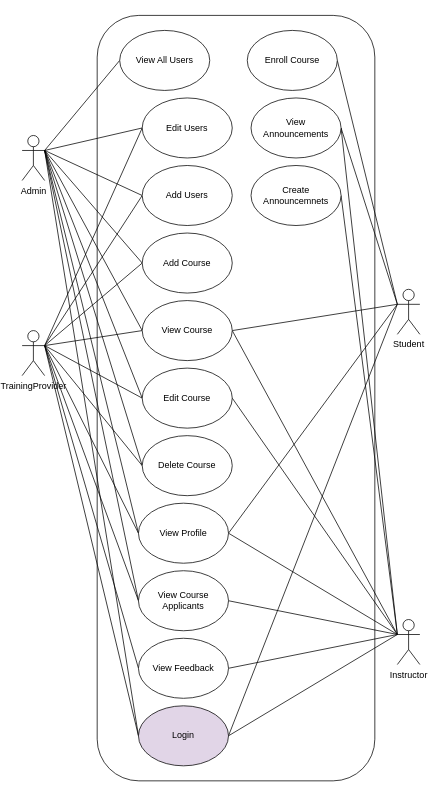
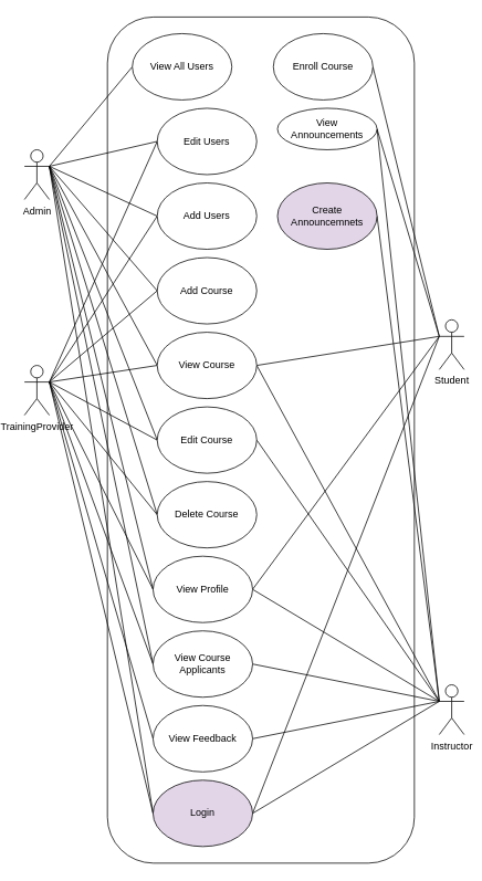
  <mxCell id="0" />
  <mxCell id="1" parent="0" />
  <mxCell id="2" value="" style="rounded=1;whiteSpace=wrap;html=1;" parent="1" vertex="1"><mxGeometry x="120" width="370" height="1020" as="geometry" y="20" /></mxCell>
  <mxCell id="3" style="rounded=0;orthogonalLoop=1;jettySize=auto;html=1;exitX=0;exitY=0.5;exitDx=0;exitDy=0;entryX=1;entryY=0.333;entryDx=0;entryDy=0;entryPerimeter=0;endArrow=none;endFill=0;" parent="1" source="4" target="26" edge="1"><mxGeometry relative="1" as="geometry" /></mxCell>
  <mxCell id="4" value="View All Users" style="ellipse;whiteSpace=wrap;html=1;" parent="1" vertex="1"><mxGeometry x="150" y="40" width="120" height="80" as="geometry" /></mxCell>
  <mxCell id="5" style="rounded=0;orthogonalLoop=1;jettySize=auto;html=1;exitX=0;exitY=0.5;exitDx=0;exitDy=0;entryX=1;entryY=0.333;entryDx=0;entryDy=0;entryPerimeter=0;endArrow=none;endFill=0;" parent="1" source="7" target="26" edge="1"><mxGeometry relative="1" as="geometry" /></mxCell>
  <mxCell id="6" style="edgeStyle=none;html=1;exitX=0;exitY=0.5;exitDx=0;exitDy=0;entryX=1;entryY=0.333;entryDx=0;entryDy=0;entryPerimeter=0;endArrow=none;endFill=0;" edge="1" parent="1" source="7" target="27"><mxGeometry relative="1" as="geometry" /></mxCell>
  <mxCell id="7" value="Edit Users" style="ellipse;whiteSpace=wrap;html=1;" parent="1" vertex="1"><mxGeometry x="180" y="130" width="120" height="80" as="geometry" /></mxCell>
  <mxCell id="8" style="edgeStyle=none;html=1;exitX=0;exitY=0.5;exitDx=0;exitDy=0;entryX=1;entryY=0.333;entryDx=0;entryDy=0;entryPerimeter=0;endArrow=none;endFill=0;" edge="1" parent="1" source="10" target="26"><mxGeometry relative="1" as="geometry" /></mxCell>
  <mxCell id="9" style="edgeStyle=none;html=1;exitX=0;exitY=0.5;exitDx=0;exitDy=0;endArrow=none;endFill=0;entryX=1;entryY=0.333;entryDx=0;entryDy=0;entryPerimeter=0;" edge="1" parent="1" source="10" target="27"><mxGeometry relative="1" as="geometry"><mxPoint x="100" y="630" as="targetPoint" /></mxGeometry></mxCell>
  <mxCell id="10" value="Add Users" style="ellipse;whiteSpace=wrap;html=1;" parent="1" vertex="1"><mxGeometry x="180" y="220" width="120" height="80" as="geometry" /></mxCell>
  <mxCell id="11" style="edgeStyle=none;html=1;exitX=0;exitY=0.5;exitDx=0;exitDy=0;entryX=1;entryY=0.333;entryDx=0;entryDy=0;entryPerimeter=0;endArrow=none;endFill=0;" edge="1" parent="1" source="13" target="26"><mxGeometry relative="1" as="geometry" /></mxCell>
  <mxCell id="12" style="edgeStyle=none;html=1;exitX=0;exitY=0.5;exitDx=0;exitDy=0;entryX=1;entryY=0.333;entryDx=0;entryDy=0;entryPerimeter=0;endArrow=none;endFill=0;" edge="1" parent="1" source="13" target="27"><mxGeometry relative="1" as="geometry" /></mxCell>
  <mxCell id="13" value="Add Course" style="ellipse;whiteSpace=wrap;html=1;" parent="1" vertex="1"><mxGeometry x="180" y="310" width="120" height="80" as="geometry" /></mxCell>
  <mxCell id="14" style="edgeStyle=none;html=1;exitX=0;exitY=0.5;exitDx=0;exitDy=0;entryX=1;entryY=0.333;entryDx=0;entryDy=0;entryPerimeter=0;endArrow=none;endFill=0;" edge="1" parent="1" source="18" target="26"><mxGeometry relative="1" as="geometry" /></mxCell>
  <mxCell id="15" style="edgeStyle=none;html=1;exitX=0;exitY=0.5;exitDx=0;exitDy=0;entryX=1;entryY=0.333;entryDx=0;entryDy=0;entryPerimeter=0;endArrow=none;endFill=0;" edge="1" parent="1" source="18" target="27"><mxGeometry relative="1" as="geometry" /></mxCell>
  <mxCell id="16" style="edgeStyle=none;html=1;exitX=1;exitY=0.5;exitDx=0;exitDy=0;entryX=0;entryY=0.333;entryDx=0;entryDy=0;entryPerimeter=0;endArrow=none;endFill=0;" edge="1" parent="1" source="18" target="40"><mxGeometry relative="1" as="geometry" /></mxCell>
  <mxCell id="17" style="edgeStyle=none;html=1;exitX=1;exitY=0.5;exitDx=0;exitDy=0;entryX=0;entryY=0.333;entryDx=0;entryDy=0;entryPerimeter=0;endArrow=none;endFill=0;" edge="1" parent="1" source="18" target="43"><mxGeometry relative="1" as="geometry" /></mxCell>
  <mxCell id="18" value="View Course" style="ellipse;whiteSpace=wrap;html=1;" parent="1" vertex="1"><mxGeometry x="180" y="400" width="120" height="80" as="geometry" /></mxCell>
  <mxCell id="19" style="edgeStyle=none;html=1;exitX=0;exitY=0.5;exitDx=0;exitDy=0;entryX=1;entryY=0.333;entryDx=0;entryDy=0;entryPerimeter=0;endArrow=none;endFill=0;" edge="1" parent="1" source="22" target="26"><mxGeometry relative="1" as="geometry" /></mxCell>
  <mxCell id="20" style="edgeStyle=none;html=1;exitX=0;exitY=0.5;exitDx=0;exitDy=0;entryX=1;entryY=0.333;entryDx=0;entryDy=0;entryPerimeter=0;endArrow=none;endFill=0;" edge="1" parent="1" source="22" target="27"><mxGeometry relative="1" as="geometry" /></mxCell>
  <mxCell id="21" style="edgeStyle=none;html=1;exitX=1;exitY=0.5;exitDx=0;exitDy=0;entryX=0;entryY=0.333;entryDx=0;entryDy=0;entryPerimeter=0;endArrow=none;endFill=0;" edge="1" parent="1" source="22" target="40"><mxGeometry relative="1" as="geometry" /></mxCell>
  <mxCell id="22" value="Edit Course" style="ellipse;whiteSpace=wrap;html=1;" parent="1" vertex="1"><mxGeometry x="180" y="490" width="120" height="80" as="geometry" /></mxCell>
  <mxCell id="23" style="edgeStyle=none;html=1;exitX=0;exitY=0.5;exitDx=0;exitDy=0;endArrow=none;endFill=0;entryX=1;entryY=0.333;entryDx=0;entryDy=0;entryPerimeter=0;" edge="1" parent="1" source="25" target="26"><mxGeometry relative="1" as="geometry"><mxPoint x="50" y="330" as="targetPoint" /></mxGeometry></mxCell>
  <mxCell id="24" style="edgeStyle=none;html=1;exitX=0;exitY=0.5;exitDx=0;exitDy=0;entryX=1;entryY=0.333;entryDx=0;entryDy=0;entryPerimeter=0;endArrow=none;endFill=0;" edge="1" parent="1" source="25" target="27"><mxGeometry relative="1" as="geometry" /></mxCell>
  <mxCell id="25" value="Delete Course" style="ellipse;whiteSpace=wrap;html=1;" parent="1" vertex="1"><mxGeometry x="180" y="580" width="120" height="80" as="geometry" /></mxCell>
  <mxCell id="26" value="Admin" style="shape=umlActor;verticalLabelPosition=bottom;verticalAlign=top;html=1;outlineConnect=0;" parent="1" vertex="1"><mxGeometry x="20" y="180" width="30" height="60" as="geometry" /></mxCell>
  <mxCell id="27" value="TrainingProvider" style="shape=umlActor;verticalLabelPosition=bottom;verticalAlign=top;html=1;outlineConnect=0;" vertex="1" parent="1"><mxGeometry x="20" y="440" width="30" height="60" as="geometry" /></mxCell>
  <mxCell id="28" style="edgeStyle=none;html=1;exitX=0;exitY=0.5;exitDx=0;exitDy=0;entryX=1;entryY=0.333;entryDx=0;entryDy=0;entryPerimeter=0;endArrow=none;endFill=0;" edge="1" parent="1" source="31" target="27"><mxGeometry relative="1" as="geometry" /></mxCell>
  <mxCell id="29" style="edgeStyle=none;html=1;exitX=0;exitY=0.5;exitDx=0;exitDy=0;entryX=1;entryY=0.333;entryDx=0;entryDy=0;entryPerimeter=0;endArrow=none;endFill=0;" edge="1" parent="1" source="31" target="26"><mxGeometry relative="1" as="geometry" /></mxCell>
  <mxCell id="30" style="edgeStyle=none;html=1;exitX=1;exitY=0.5;exitDx=0;exitDy=0;entryX=0;entryY=0.333;entryDx=0;entryDy=0;entryPerimeter=0;endArrow=none;endFill=0;" edge="1" parent="1" source="31" target="40"><mxGeometry relative="1" as="geometry" /></mxCell>
  <mxCell id="31" value="View Course Applicants" style="ellipse;whiteSpace=wrap;html=1;" vertex="1" parent="1"><mxGeometry x="175" y="760" width="120" height="80" as="geometry" /></mxCell>
  <mxCell id="32" style="edgeStyle=none;html=1;exitX=0;exitY=0.5;exitDx=0;exitDy=0;entryX=1;entryY=0.333;entryDx=0;entryDy=0;entryPerimeter=0;endArrow=none;endFill=0;" edge="1" parent="1" source="34" target="27"><mxGeometry relative="1" as="geometry" /></mxCell>
  <mxCell id="33" style="edgeStyle=none;html=1;exitX=1;exitY=0.5;exitDx=0;exitDy=0;entryX=0;entryY=0.333;entryDx=0;entryDy=0;entryPerimeter=0;endArrow=none;endFill=0;" edge="1" parent="1" source="34" target="40"><mxGeometry relative="1" as="geometry" /></mxCell>
  <mxCell id="34" value="View Feedback" style="ellipse;whiteSpace=wrap;html=1;" vertex="1" parent="1"><mxGeometry x="175" y="850" width="120" height="80" as="geometry" /></mxCell>
  <mxCell id="35" style="edgeStyle=none;html=1;exitX=0;exitY=0.5;exitDx=0;exitDy=0;entryX=1;entryY=0.333;entryDx=0;entryDy=0;entryPerimeter=0;endArrow=none;endFill=0;" edge="1" parent="1" source="39" target="26"><mxGeometry relative="1" as="geometry" /></mxCell>
  <mxCell id="36" style="edgeStyle=none;html=1;exitX=0;exitY=0.5;exitDx=0;exitDy=0;entryX=1;entryY=0.333;entryDx=0;entryDy=0;entryPerimeter=0;endArrow=none;endFill=0;" edge="1" parent="1" source="39" target="27"><mxGeometry relative="1" as="geometry" /></mxCell>
  <mxCell id="37" style="edgeStyle=none;html=1;exitX=1;exitY=0.5;exitDx=0;exitDy=0;endArrow=none;endFill=0;entryX=0;entryY=0.333;entryDx=0;entryDy=0;entryPerimeter=0;" edge="1" parent="1" source="39" target="40"><mxGeometry relative="1" as="geometry"><mxPoint x="410" y="320" as="targetPoint" /></mxGeometry></mxCell>
  <mxCell id="38" style="edgeStyle=none;html=1;exitX=1;exitY=0.5;exitDx=0;exitDy=0;entryX=0;entryY=0.333;entryDx=0;entryDy=0;entryPerimeter=0;endArrow=none;endFill=0;" edge="1" parent="1" source="39" target="43"><mxGeometry relative="1" as="geometry" /></mxCell>
  <mxCell id="39" value="View Profile" style="ellipse;whiteSpace=wrap;html=1;" vertex="1" parent="1"><mxGeometry x="175" y="670" width="120" height="80" as="geometry" /></mxCell>
  <mxCell id="40" value="Instructor" style="shape=umlActor;verticalLabelPosition=bottom;verticalAlign=top;html=1;outlineConnect=0;" vertex="1" parent="1"><mxGeometry x="520" y="825" width="30" height="60" as="geometry" /></mxCell>
  <mxCell id="41" style="edgeStyle=none;html=1;exitX=1;exitY=0.5;exitDx=0;exitDy=0;entryX=0;entryY=0.333;entryDx=0;entryDy=0;entryPerimeter=0;endArrow=none;endFill=0;" edge="1" parent="1" source="42" target="40"><mxGeometry relative="1" as="geometry" /></mxCell>
- <mxCell id="42" value="Create Announcemnets" style="ellipse;whiteSpace=wrap;html=1;" vertex="1" parent="1"><mxGeometry x="325" y="220" width="120" height="80" as="geometry" /></mxCell>
+ <mxCell id="42" value="Create Announcemnets" style="ellipse;whiteSpace=wrap;html=1;fillColor=#e1d5e7;" vertex="1" parent="1"><mxGeometry x="325" y="220" width="120" height="80" as="geometry" /></mxCell>
  <mxCell id="43" value="Student" style="shape=umlActor;verticalLabelPosition=bottom;verticalAlign=top;html=1;outlineConnect=0;" vertex="1" parent="1"><mxGeometry x="520" y="385" width="30" height="60" as="geometry" /></mxCell>
  <mxCell id="44" style="edgeStyle=none;html=1;exitX=1;exitY=0.5;exitDx=0;exitDy=0;entryX=0;entryY=0.333;entryDx=0;entryDy=0;entryPerimeter=0;endArrow=none;endFill=0;" edge="1" parent="1" source="45" target="43"><mxGeometry relative="1" as="geometry" /></mxCell>
  <mxCell id="45" value="Enroll Course" style="ellipse;whiteSpace=wrap;html=1;" vertex="1" parent="1"><mxGeometry x="320" y="40" width="120" height="80" as="geometry" /></mxCell>
  <mxCell id="46" style="edgeStyle=none;html=1;exitX=1;exitY=0.5;exitDx=0;exitDy=0;entryX=0;entryY=0.333;entryDx=0;entryDy=0;entryPerimeter=0;endArrow=none;endFill=0;" edge="1" parent="1" source="48" target="40"><mxGeometry relative="1" as="geometry" /></mxCell>
  <mxCell id="47" style="edgeStyle=none;html=1;exitX=1;exitY=0.5;exitDx=0;exitDy=0;entryX=0;entryY=0.333;entryDx=0;entryDy=0;entryPerimeter=0;endArrow=none;endFill=0;" edge="1" parent="1" source="48" target="43"><mxGeometry relative="1" as="geometry" /></mxCell>
- <mxCell id="48" value="View&lt;br&gt;Announcements" style="ellipse;whiteSpace=wrap;html=1;" vertex="1" parent="1"><mxGeometry x="325" y="130" width="120" height="80" as="geometry" /></mxCell>
+ <mxCell id="48" value="View&lt;br&gt;Announcements" style="ellipse;whiteSpace=wrap;html=1;" vertex="1" parent="1"><mxGeometry x="325" y="130" width="120" height="50" as="geometry" /></mxCell>
  <mxCell id="49" style="edgeStyle=none;html=1;exitX=1;exitY=0.5;exitDx=0;exitDy=0;entryX=0;entryY=0.333;entryDx=0;entryDy=0;entryPerimeter=0;endArrow=none;endFill=0;" edge="1" parent="1" source="53" target="40"><mxGeometry relative="1" as="geometry" /></mxCell>
  <mxCell id="50" style="edgeStyle=none;html=1;exitX=1;exitY=0.5;exitDx=0;exitDy=0;entryX=0;entryY=0.333;entryDx=0;entryDy=0;entryPerimeter=0;endArrow=none;endFill=0;" edge="1" parent="1" source="53" target="43"><mxGeometry relative="1" as="geometry" /></mxCell>
  <mxCell id="51" style="edgeStyle=none;html=1;exitX=0;exitY=0.5;exitDx=0;exitDy=0;entryX=1;entryY=0.333;entryDx=0;entryDy=0;entryPerimeter=0;endArrow=none;endFill=0;" edge="1" parent="1" source="53" target="27"><mxGeometry relative="1" as="geometry" /></mxCell>
  <mxCell id="52" style="edgeStyle=none;html=1;exitX=0;exitY=0.5;exitDx=0;exitDy=0;entryX=1;entryY=0.333;entryDx=0;entryDy=0;entryPerimeter=0;endArrow=none;endFill=0;" edge="1" parent="1" source="53" target="26"><mxGeometry relative="1" as="geometry" /></mxCell>
  <mxCell id="53" value="Login" style="ellipse;whiteSpace=wrap;html=1;fillColor=#e1d5e7;" vertex="1" parent="1"><mxGeometry x="175" y="940" width="120" height="80" as="geometry" /></mxCell>
